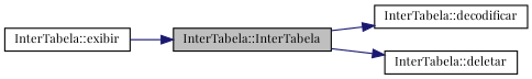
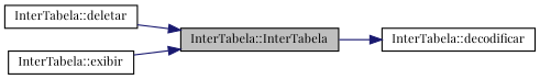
  digraph {
    fontname="Playfair Display"
    rankdir=LR
    node [color=black fillcolor=white fontname="Playfair Display" fontsize=10 shape=record style=filled]
    edge [color=midnightblue fontname="Playfair Display" fontsize=10 labelfontname=Helvetica labelfontsize=10 style=solid]
    n1 [fillcolor=grey75 fontcolor=black height=0.2 label="InterTabela::InterTabela" width=0.4]
    n2 [height=0.2 label="InterTabela::decodificar" width=0.4]
    n3 [height=0.2 label="InterTabela::deletar" width=0.4]
    n4 [height=0.2 label="InterTabela::exibir" width=0.4]
    n1 -> n2
-   n1 -> n3
+   n3 -> n1
    n4 -> n1
  }
